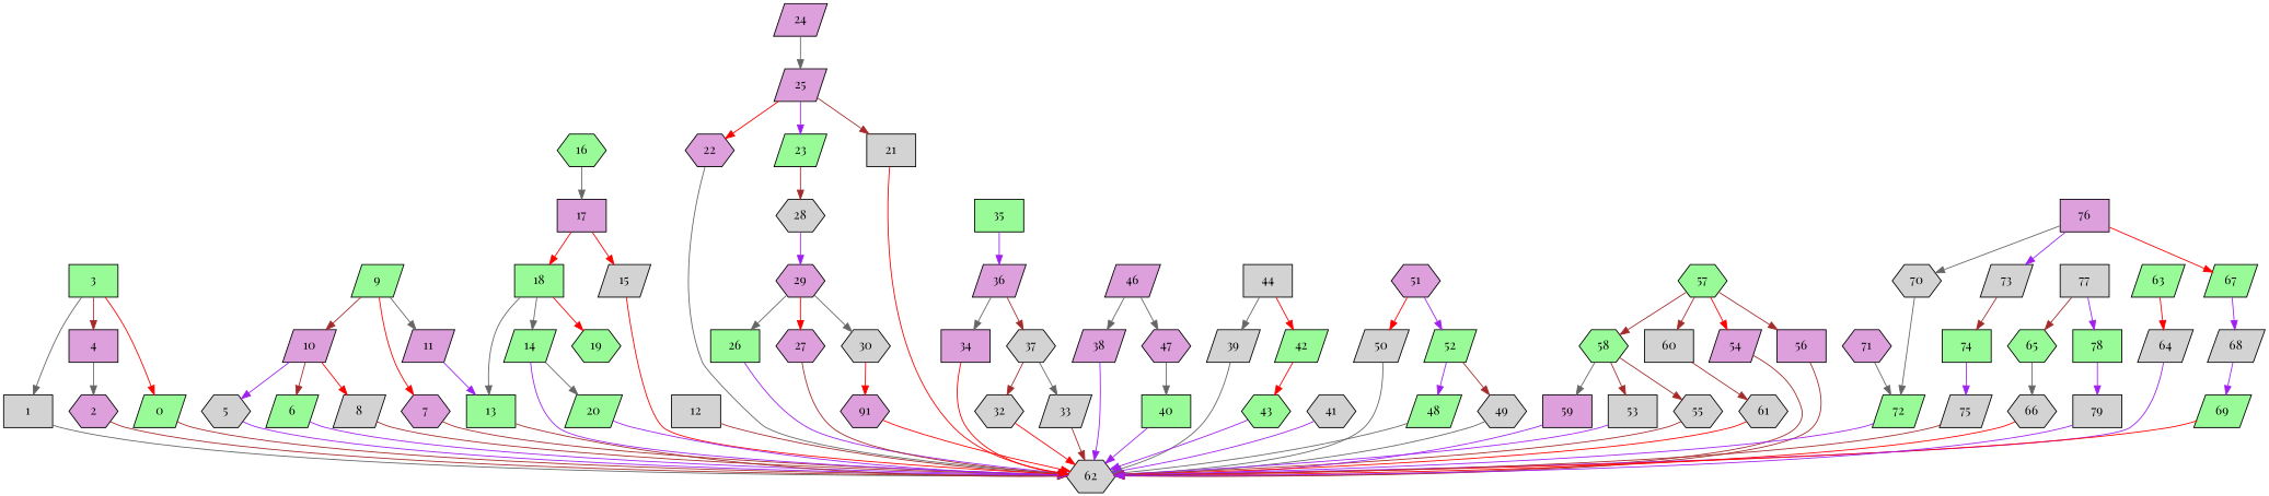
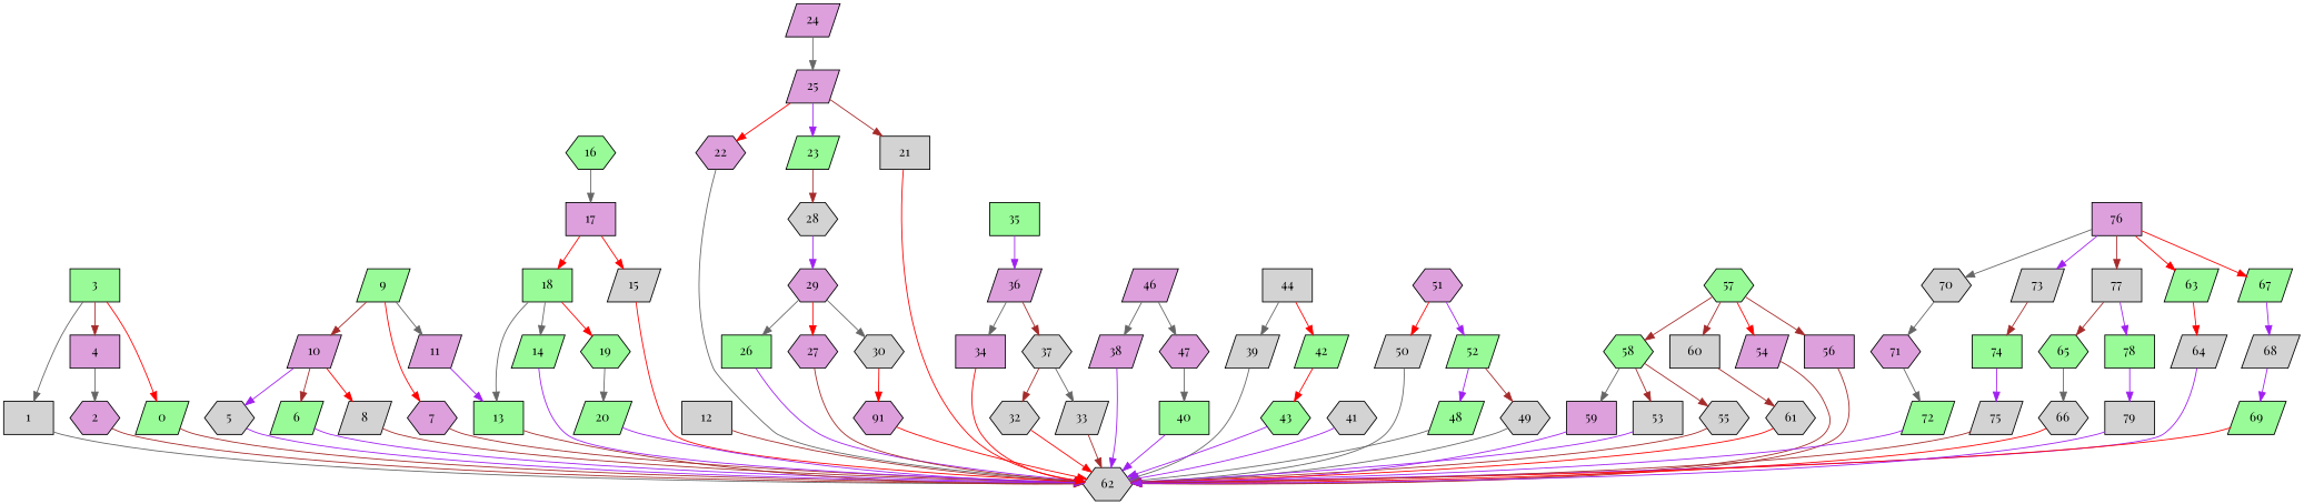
  strict digraph {
    fontname="Playfair Display"
    node [exec=127 fillcolor=lightgrey fontname="Playfair Display" shape=parallelogram style=filled]
    edge [color=brown comm=12 fontname="Playfair Display"]
    0 [exec=188 fillcolor=palegreen]
    62 [exec=195 shape=hexagon]
    1 [exec=190 shape=box]
    2 [exec=171 fillcolor=plum shape=hexagon]
    3 [exec=151 fillcolor=palegreen shape=box]
    4 [exec=88 fillcolor=plum shape=box]
    5 [exec=90 shape=hexagon]
    6 [exec=60 fillcolor=palegreen]
    7 [fillcolor=plum shape=hexagon]
    8 [exec=57]
    9 [exec=118 fillcolor=palegreen]
    10 [exec=171 fillcolor=plum]
    11 [exec=149 fillcolor=plum]
    13 [exec=116 fillcolor=palegreen shape=box]
    12 [exec=159 shape=box]
    14 [exec=161 fillcolor=palegreen]
    15
    16 [exec=157 fillcolor=palegreen shape=hexagon]
    17 [exec=179 fillcolor=plum shape=box]
    18 [exec=148 fillcolor=palegreen shape=box]
    19 [exec=196 fillcolor=palegreen shape=hexagon]
    20 [exec=139 fillcolor=palegreen]
    21 [exec=159 shape=box]
    22 [exec=156 fillcolor=plum shape=hexagon]
    23 [exec=80 fillcolor=palegreen]
    28 [exec=77 shape=hexagon]
    29 [exec=187 fillcolor=plum shape=hexagon]
    24 [exec=61 fillcolor=plum]
    25 [exec=61 fillcolor=plum]
    26 [exec=51 fillcolor=palegreen shape=box]
    27 [exec=69 fillcolor=plum shape=hexagon]
    30 [exec=58 shape=hexagon]
    n33 [exec=100 fillcolor=plum label=91 shape=hexagon]
    32 [exec=146 shape=hexagon]
    33 [exec=167]
    34 [exec=183 fillcolor=plum shape=box]
    35 [exec=148 fillcolor=palegreen shape=box]
    36 [exec=193 fillcolor=plum]
    37 [exec=76 shape=hexagon]
    38 [fillcolor=plum]
    39 [exec=161]
    40 [exec=116 fillcolor=palegreen shape=box]
    41 [exec=183 shape=hexagon]
    42 [fillcolor=palegreen]
    43 [exec=190 fillcolor=palegreen shape=hexagon]
    44 [exec=136 shape=box]
    46 [exec=156 fillcolor=plum]
    47 [exec=198 fillcolor=plum shape=hexagon]
    48 [exec=185 fillcolor=palegreen]
    49 [exec=98 shape=hexagon]
    50 [exec=130]
    51 [exec=197 fillcolor=plum shape=hexagon]
    52 [exec=96 fillcolor=palegreen]
    53 [exec=157 shape=box]
    54 [exec=124 fillcolor=plum]
    55 [exec=182 shape=hexagon]
    56 [exec=119 fillcolor=plum shape=box]
    57 [exec=168 fillcolor=palegreen shape=hexagon]
    58 [exec=138 fillcolor=palegreen shape=hexagon]
    60 [exec=124 shape=box]
    59 [exec=156 fillcolor=plum shape=box]
    61 [exec=157 shape=hexagon]
    63 [exec=193 fillcolor=palegreen]
    64 [exec=106]
    65 [exec=58 fillcolor=palegreen shape=hexagon]
    66 [exec=166 shape=hexagon]
    67 [exec=182 fillcolor=palegreen]
    68 [exec=123]
    69 [exec=189 fillcolor=palegreen]
    70 [exec=137 shape=hexagon]
    71 [exec=108 fillcolor=plum shape=hexagon]
    72 [exec=67 fillcolor=palegreen]
    73 [exec=200]
    74 [exec=123 fillcolor=palegreen shape=box]
    75 [exec=80]
    76 [exec=112 fillcolor=plum shape=box]
    77 [exec=61 shape=box]
    78 [exec=58 fillcolor=palegreen shape=box]
    79 [exec=181 shape=box]
    0 -> 62 [comm=19]
    1 -> 62 [color=gray40 comm=5]
    2 -> 62
    3 -> 0 [color=red comm=13]
    3 -> 1 [color=gray40 comm=7]
    3 -> 4 [comm=11]
    4 -> 2 [color=gray40 comm=18]
    5 -> 62 [color=purple]
    6 -> 62 [color=purple comm=18]
    7 -> 62 [comm=9]
    8 -> 62 [comm=5]
    9 -> 7 [color=red comm=16]
    9 -> 10 [comm=15]
    9 -> 11 [color=gray40 comm=13]
    10 -> 5 [color=purple comm=8]
    10 -> 6 [comm=19]
    10 -> 8 [color=red comm=8]
    11 -> 13 [color=purple comm=17]
    13 -> 62 [comm=15]
    12 -> 62 [comm=8]
    14 -> 62 [color=purple comm=8]
    15 -> 62 [color=red comm=5]
    16 -> 17 [color=gray40 comm=20]
    17 -> 15 [color=red]
    17 -> 18 [color=red comm=9]
    18 -> 13 [color=gray40 comm=17]
    18 -> 14 [color=gray40 comm=6]
    18 -> 19 [color=red comm=7]
-   14 -> 20 [color=gray40 comm=8]
+   19 -> 20 [color=gray40 comm=8]
    20 -> 62 [color=purple comm=17]
    21 -> 62 [color=red comm=10]
    22 -> 62 [color=gray40 comm=5]
    23 -> 28 [comm=15]
    28 -> 29 [color=purple comm=7]
    29 -> 26 [color=gray40 comm=6]
    29 -> 27 [color=red]
    29 -> 30 [color=gray40 comm=8]
    24 -> 25 [color=gray40 comm=8]
    25 -> 21 [comm=5]
    25 -> 22 [color=red comm=8]
    25 -> 23 [color=purple comm=20]
    26 -> 62 [color=purple comm=14]
    27 -> 62 [comm=14]
    30 -> n33 [color=red comm=8]
    n33 -> 62 [color=red comm=6]
    32 -> 62 [color=red comm=15]
    33 -> 62 [comm=10]
    34 -> 62 [color=red comm=7]
    35 -> 36 [color=purple]
    36 -> 34 [color=gray40]
    36 -> 37 [comm=10]
    37 -> 32 [comm=19]
    37 -> 33 [color=gray40 comm=17]
    38 -> 62 [color=purple comm=13]
    39 -> 62 [color=gray40 comm=16]
    40 -> 62 [color=purple comm=17]
    41 -> 62 [color=purple comm=16]
    42 -> 43 [color=red comm=18]
    43 -> 62 [color=purple comm=7]
    44 -> 39 [color=gray40]
    44 -> 42 [color=red comm=18]
    46 -> 38 [color=gray40 comm=9]
    46 -> 47 [color=gray40 comm=20]
    47 -> 40 [color=gray40 comm=17]
    48 -> 62 [color=gray40 comm=9]
    49 -> 62 [color=gray40 comm=10]
    50 -> 62 [color=gray40 comm=8]
    51 -> 50 [color=red comm=20]
    51 -> 52 [color=purple comm=20]
    52 -> 48 [color=purple comm=19]
    52 -> 49 [comm=10]
    53 -> 62 [color=purple comm=9]
    54 -> 62 [comm=13]
    55 -> 62 [comm=11]
    56 -> 62 [comm=9]
    57 -> 54 [color=red]
    57 -> 56 [comm=14]
    57 -> 58 [comm=15]
    57 -> 60 [comm=18]
    58 -> 53 [comm=11]
    58 -> 55 [comm=14]
    58 -> 59 [color=gray40 comm=13]
    60 -> 61 [comm=13]
    59 -> 62 [color=purple comm=5]
    61 -> 62 [color=red comm=20]
    63 -> 64 [color=red comm=17]
    64 -> 62 [color=purple comm=11]
    65 -> 66 [color=gray40 comm=10]
    66 -> 62 [color=red comm=16]
    67 -> 68 [color=purple]
    68 -> 69 [color=purple comm=15]
    69 -> 62 [color=red comm=20]
-   70 -> 72 [color=gray40 comm=9]
+   70 -> 71 [color=gray40 comm=9]
    71 -> 72 [color=gray40 comm=18]
    72 -> 62 [color=purple comm=20]
    73 -> 74 [comm=11]
    74 -> 75 [color=purple comm=19]
    75 -> 62 [comm=5]
+   76 -> 63 [color=red comm=7]
    76 -> 67 [color=red comm=17]
    76 -> 70 [color=gray40 comm=6]
    76 -> 73 [color=purple comm=19]
+   76 -> 77 [comm=20]
    77 -> 65
    77 -> 78 [color=purple]
    78 -> 79 [color=purple comm=7]
    79 -> 62 [color=purple comm=11]
  }
